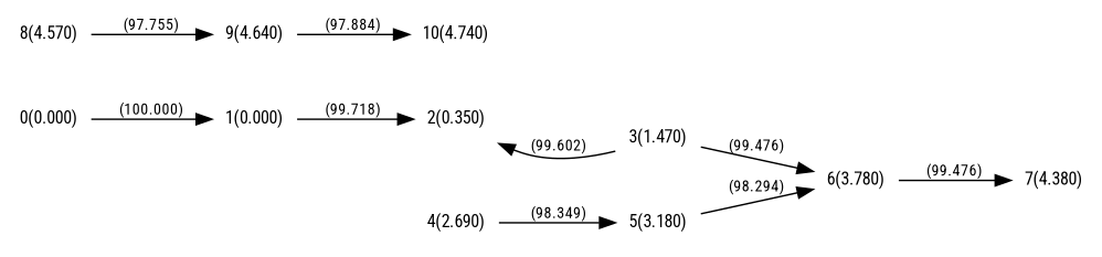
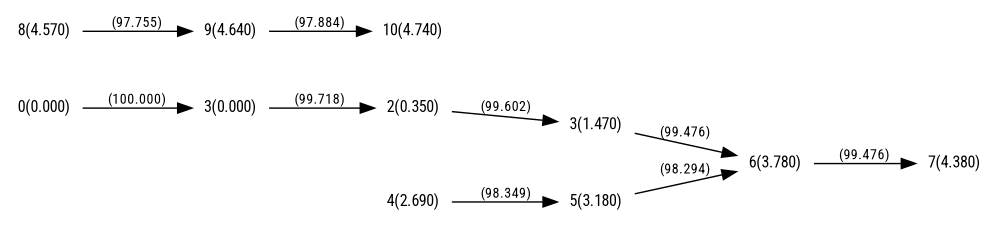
  digraph {
    fontname="Roboto Condensed"
    rankdir=LR
    node [fontname="Roboto Condensed" fontsize=11 shape=plaintext]
    edge [fontname="Roboto Condensed" fontsize=10]
    n1 [label="0(0.000)"]
-   n2 [label="1(0.000)"]
+   n2 [label="3(0.000)"]
    n3 [label="2(0.350)"]
    n4 [label="3(1.470)"]
    n5 [label="6(3.780)"]
    n6 [label="4(2.690)"]
    n7 [label="5(3.180)"]
    n8 [label="7(4.380)"]
    n9 [label="8(4.570)"]
    n10 [label="9(4.640)"]
    n11 [label="10(4.740)"]
    n1 -> n2 [label="(100.000)"]
    n2 -> n3 [label="(99.718)"]
-   n4 -> n3 [label="(99.602)"]
+   n3 -> n4 [label="(99.602)"]
    n4 -> n5 [label="(99.476)"]
    n5 -> n8 [label="(99.476)"]
    n6 -> n7 [label="(98.349)"]
    n7 -> n5 [label="(98.294)"]
    n9 -> n10 [label="(97.755)"]
    n10 -> n11 [label="(97.884)"]
  }
